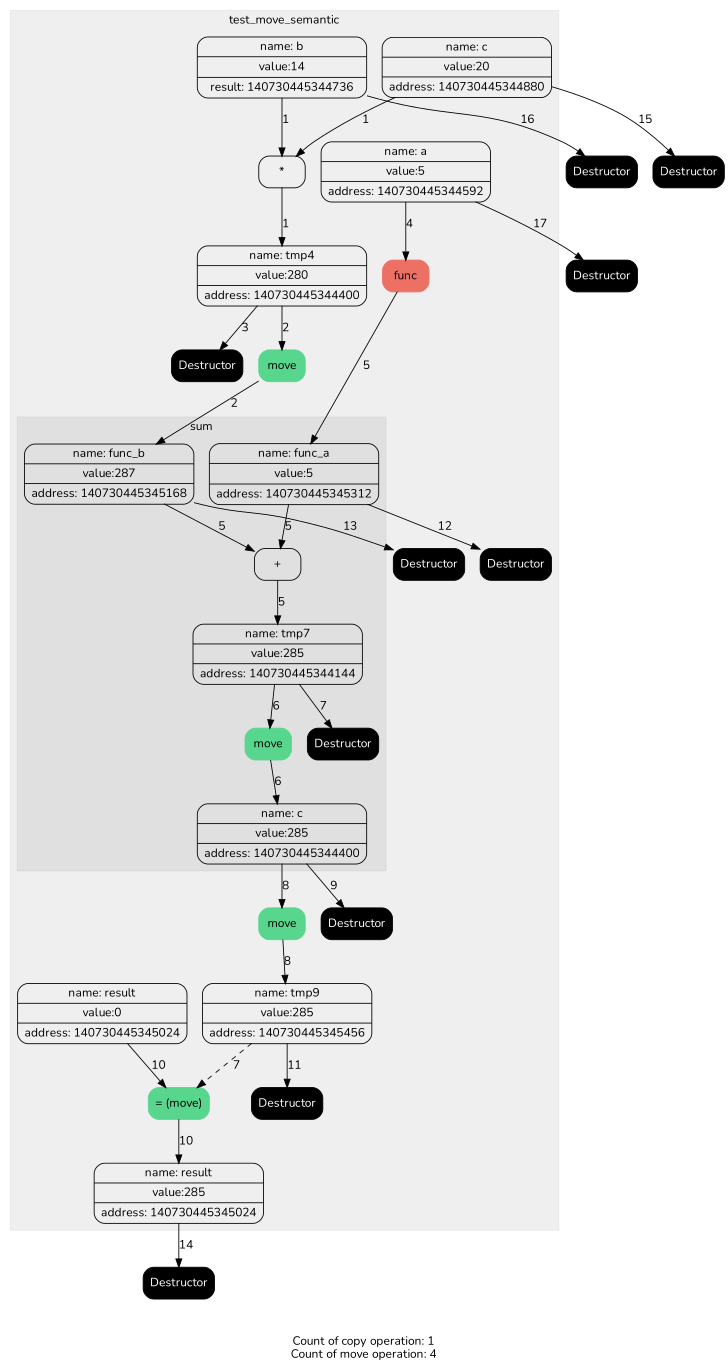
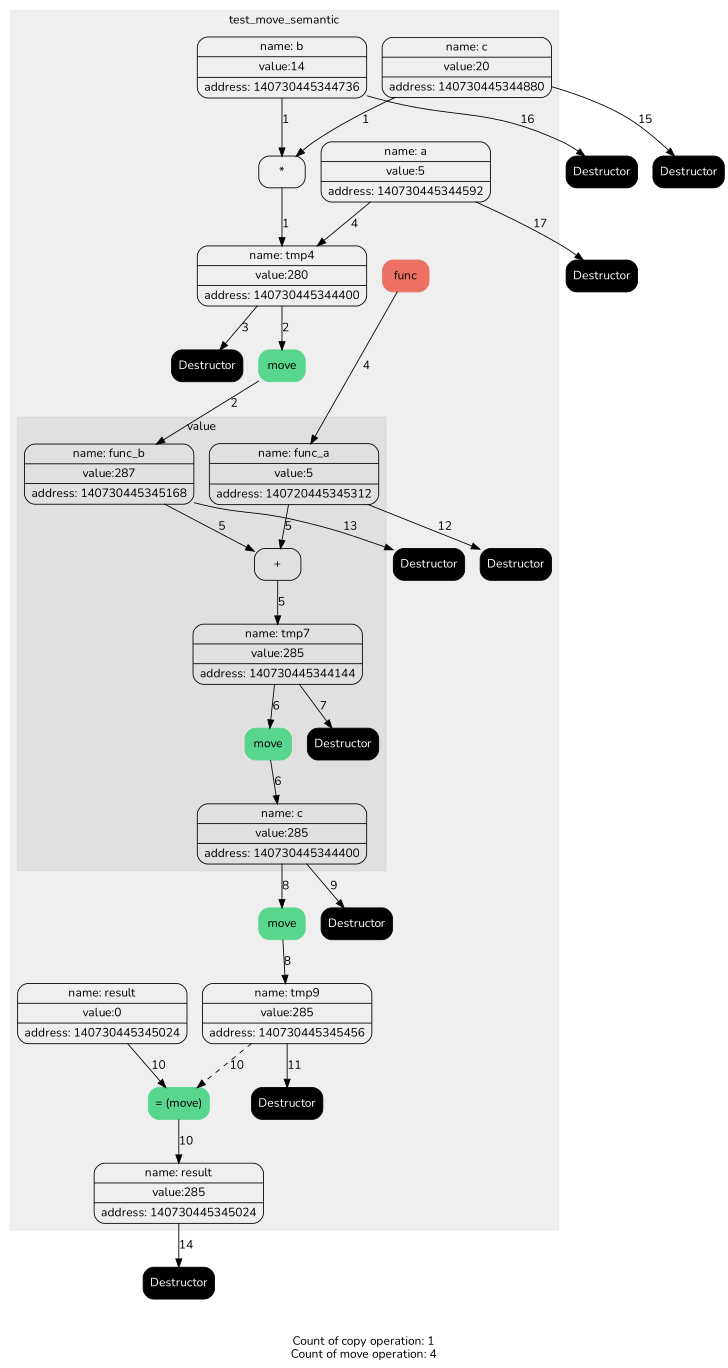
  digraph {
    fontname=Nunito
    label="Count of copy operation: 1\nCount of move operation: 4"
    trankdir=HR
    node [fontname=Nunito shape=Mrecord style=filled]
    edge [fontname=Nunito]
    n1 [label="{ {name: func_b} | {value:287} | {address: 140730445345168}} " style=""]
    n2 [label="+" style=""]
-   n3 [label="{ {name: func_a} | {value:5} | {address: 140730445345312}} " style=""]
+   n3 [label="{ {name: func_a} | {value:5} | {address: 140720445345312}} " style=""]
    n4 [label="{ {name: tmp7} | {value:285} | {address: 140730445344144}} " style=""]
    n5 [color="#58D68D" label=move]
    n6 [color=black fontcolor=white label=Destructor]
    n7 [label="{ {name: c} | {value:285} | {address: 140730445344400}} " style=""]
    n8 [label="{ {name: a} | {value:5} | {address: 140730445344592}} " style=""]
    n9 [color="#EC7063" label=func]
-   n10 [label="{ {name: b} | {value:14} | {result: 140730445344736}} " style=""]
+   n10 [label="{ {name: b} | {value:14} | {address: 140730445344736}} " style=""]
    n11 [label="*" style=""]
    n12 [label="{ {name: c} | {value:20} | {address: 140730445344880}} " style=""]
    n13 [label="{ {name: result} | {value:0} | {address: 140730445345024}} " style=""]
    n14 [color="#58D68D" label="= (move)"]
    n15 [label="{ {name: tmp4} | {value:280} | {address: 140730445344400}} " style=""]
    n16 [color="#58D68D" label=move]
    n17 [color=black fontcolor=white label=Destructor]
    n18 [color=black fontcolor=white label=Destructor]
    n19 [color=black fontcolor=white label=Destructor]
    n20 [color="#58D68D" label=move]
    n21 [color=black fontcolor=white label=Destructor]
    n22 [label="{ {name: tmp9} | {value:285} | {address: 140730445345456}} " style=""]
    n23 [color=black fontcolor=white label=Destructor]
    n24 [label="{ {name: result} | {value:285} | {address: 140730445345024}} " style=""]
    n25 [color=black fontcolor=white label=Destructor]
    n26 [color=black fontcolor=white label=Destructor]
    n27 [color=black fontcolor=white label=Destructor]
    n28 [color=black fontcolor=white label=Destructor]
    subgraph cluster_1 {
      color="#00000010"
      label=test_move_semantic
      style=filled
      n8
      n9
      n10
      n11
      n12
      n13
      n14
      n15
      n16
      n17
      n18
      n19
      n20
      n21
      n22
      n23
      n24
      subgraph cluster_2 {
        color="#00000010"
-       label=sum
+       label=value
        style=filled
        n1
        n2
        n3
        n4
        n5
        n6
        n7
      }
    }
    n1 -> n2 [label=5]
    n1 -> n18 [label=13]
    n2 -> n4 [label=5]
    n3 -> n2 [label=5]
    n3 -> n19 [label=12]
    n4 -> n5 [label=6]
    n4 -> n6 [label=7]
    n5 -> n7 [label=6]
    n7 -> n20 [label=8]
    n7 -> n21 [label=9]
-   n8 -> n9 [label=4]
+   n8 -> n15 [label=4]
    n8 -> n25 [label=17]
-   n9 -> n3 [label=5]
+   n9 -> n3 [label=4]
    n10 -> n11 [label=1]
    n10 -> n26 [label=16]
    n11 -> n15 [label=1]
    n12 -> n11 [label=1]
    n12 -> n27 [label=15]
    n13 -> n14 [label=10]
    n14 -> n24 [label=10]
    n15 -> n16 [label=2]
    n15 -> n17 [label=3]
    n16 -> n1 [label=2]
    n20 -> n22 [label=8]
-   n22 -> n14 [label=7 style=dashed]
+   n22 -> n14 [label=10 style=dashed]
    n22 -> n23 [label=11]
    n24 -> n28 [label=14]
  }
